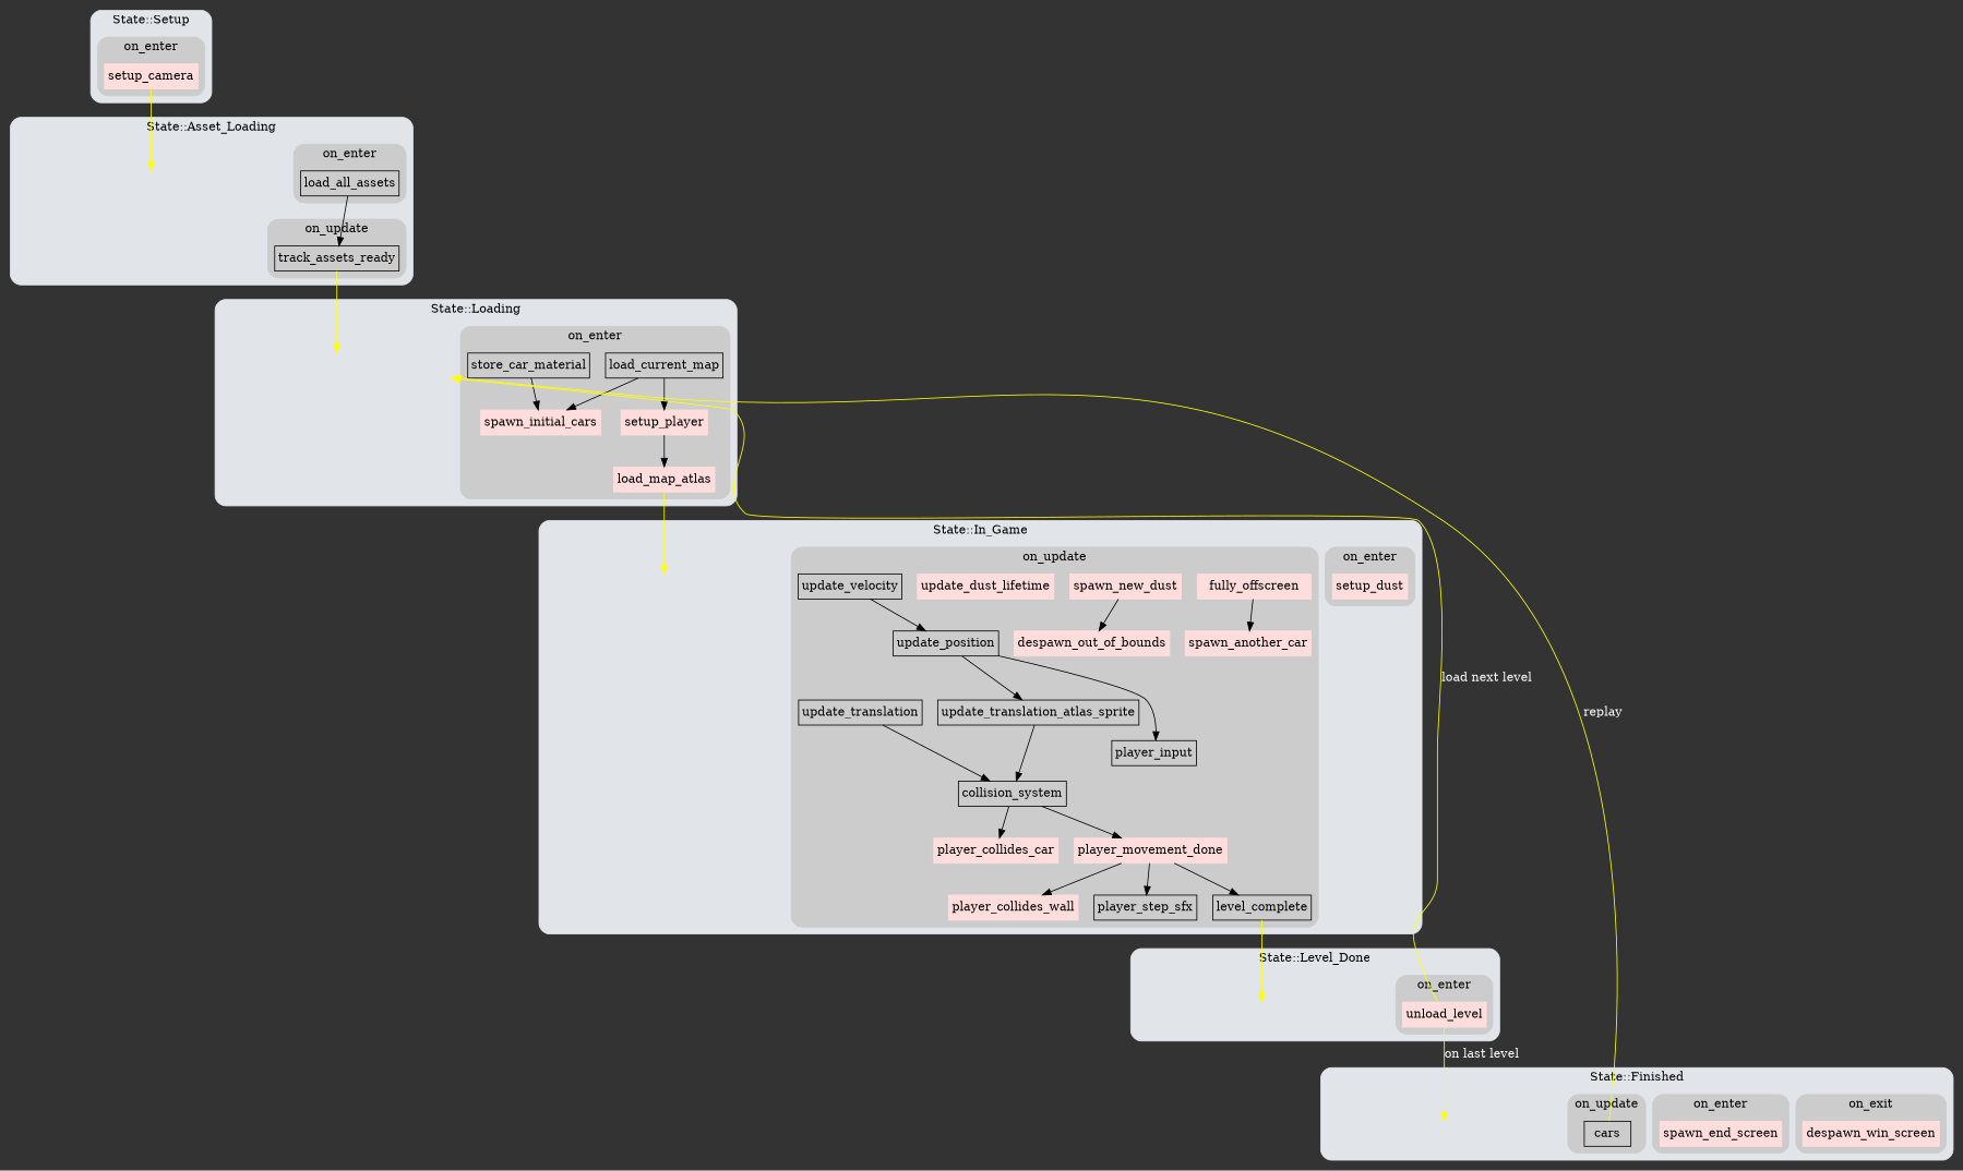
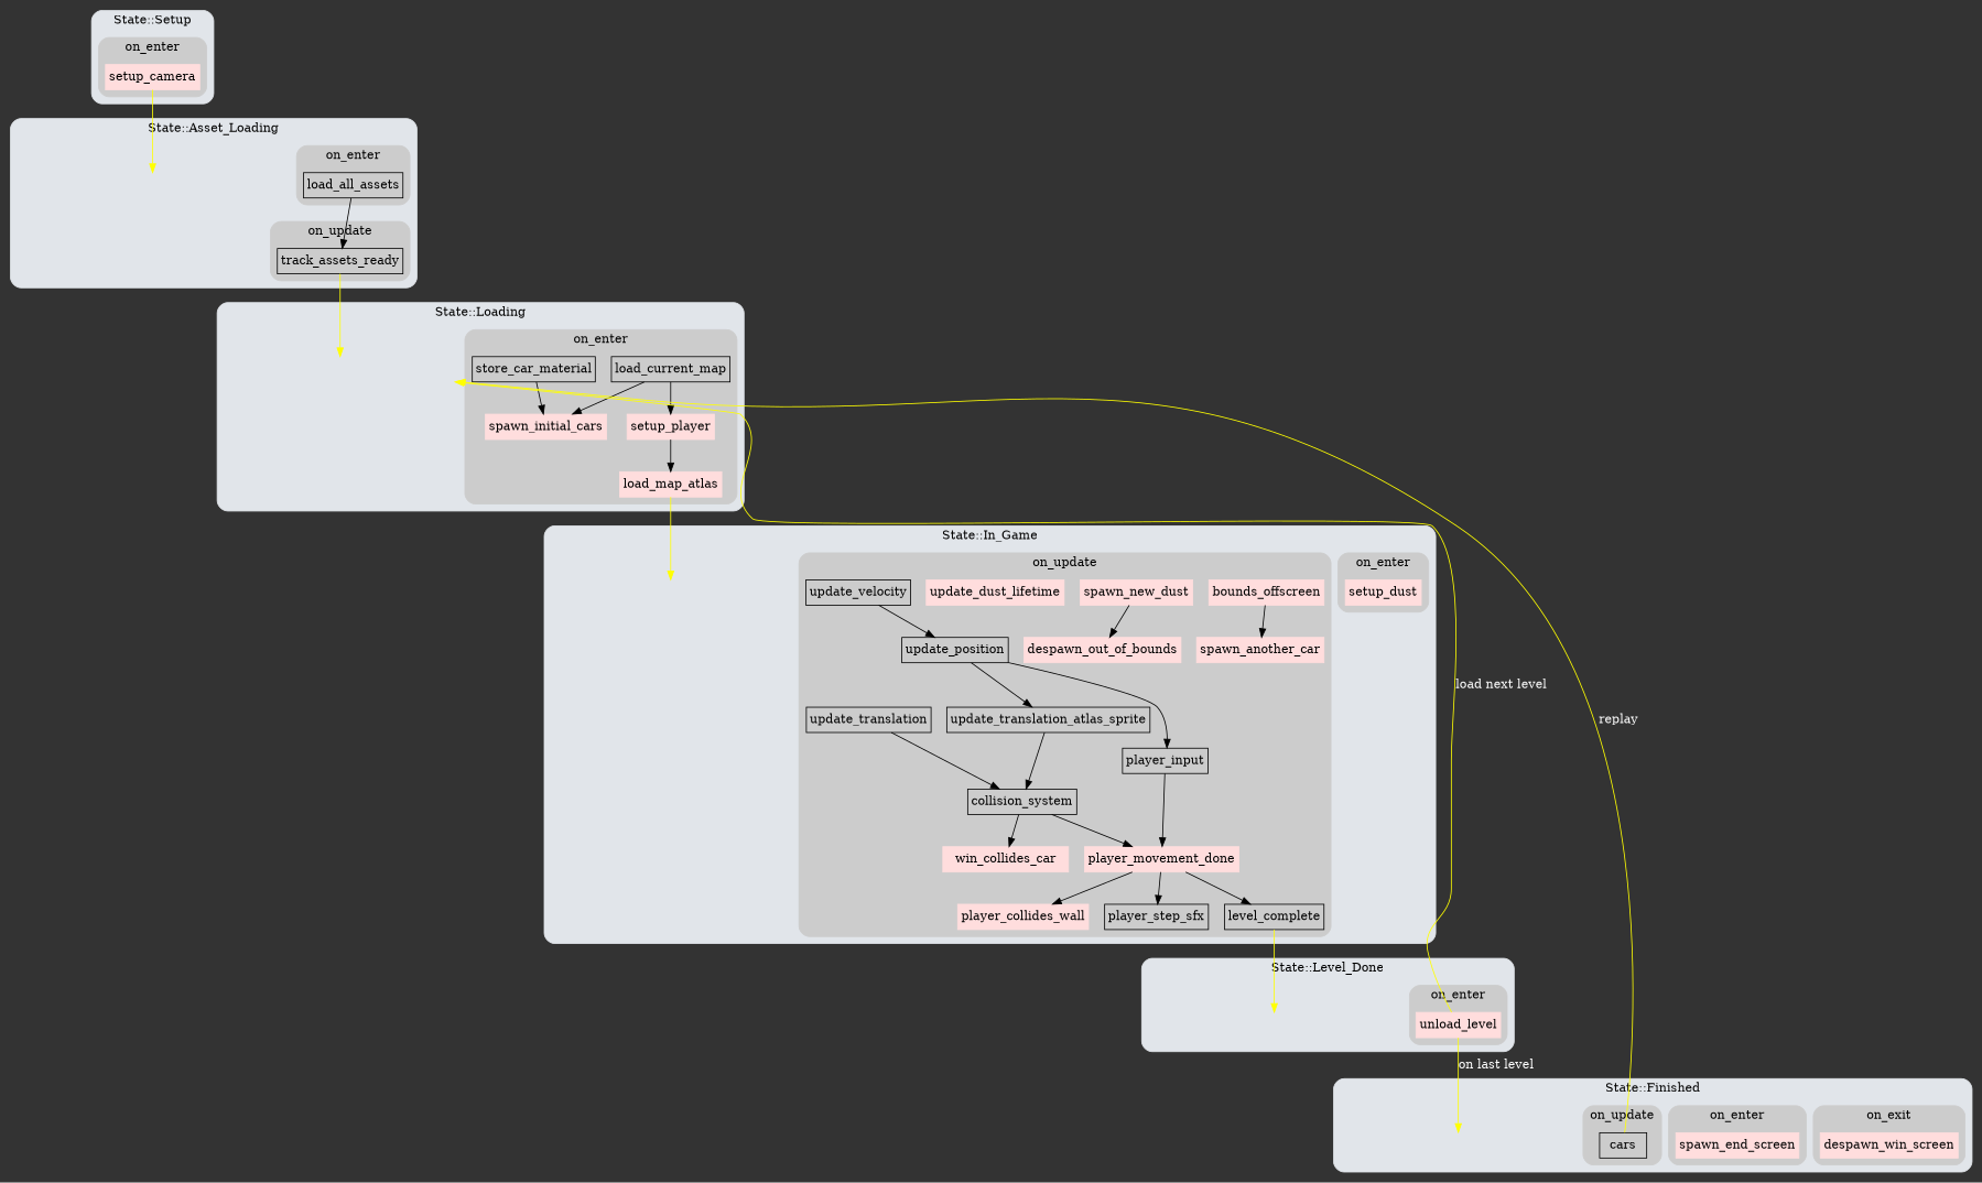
  digraph {
    bgcolor="#333333"
    node [margin=0.05 shape=box style=filled]
    edge [color=black]
    n1 [color="#ffdddd" height=0.4 label=setup_camera]
    n2 [height=0.4 label=load_all_assets style=""]
    n3 [height=0.4 label=track_assets_ready style=""]
    MARKER_cluster_app_state_asset_loading [height=0.4 style=invis]
    n5 [color="#ffdddd" height=0.4 label=spawn_initial_cars]
    n6 [color="#ffdddd" height=0.4 label=setup_player]
    n7 [color="#ffdddd" height=0.4 label=load_map_atlas]
    n8 [height=0.4 label=load_current_map style=""]
    n9 [height=0.4 label=store_car_material style=""]
    MARKER_cluster_app_state_loading [height=0.4 style=invis]
    n11 [color="#ffdddd" height=0.4 label=setup_dust]
    n12 [color="#ffdddd" height=0.4 label=player_movement_done]
    n13 [color="#ffdddd" height=0.4 label=spawn_another_car]
-   n14 [color="#ffdddd" height=0.4 label=fully_offscreen]
+   n14 [color="#ffdddd" height=0.4 label=bounds_offscreen]
    n15 [color="#ffdddd" height=0.4 label=despawn_out_of_bounds]
-   n16 [color="#ffdddd" height=0.4 label=player_collides_car]
+   n16 [color="#ffdddd" height=0.4 label=win_collides_car]
    n17 [color="#ffdddd" height=0.4 label=player_collides_wall]
    n18 [color="#ffdddd" height=0.4 label=spawn_new_dust]
    n19 [color="#ffdddd" height=0.4 label=update_dust_lifetime]
    n20 [height=0.4 label=update_velocity style=""]
    n21 [height=0.4 label=update_position style=""]
    n22 [height=0.4 label=update_translation style=""]
    n23 [height=0.4 label=update_translation_atlas_sprite style=""]
    n24 [height=0.4 label=collision_system style=""]
    n25 [height=0.4 label=player_input style=""]
    n26 [height=0.4 label=player_step_sfx style=""]
    n27 [height=0.4 label=level_complete style=""]
    MARKER_cluster_app_state_in_game [height=0.4 style=invis]
    n29 [color="#ffdddd" height=0.4 label=unload_level]
    MARKER_cluster_app_state_level_done [height=0.4 style=invis]
    n31 [color="#ffdddd" height=0.4 label=despawn_win_screen]
    n32 [color="#ffdddd" height=0.4 label=spawn_end_screen]
    n33 [height=0.4 label=cars style=""]
    MARKER_cluster_app_state_finished [height=0.4 style=invis]
    subgraph cluster_1 {
      bgcolor="#e1e5ea"
      color="#e1e5ea"
      label="State::Setup"
      style=rounded
      subgraph cluster_2 {
        bgcolor="#cccccc"
        color="#cccccc"
        label=on_enter
        style=rounded
        n1
      }
    }
    subgraph cluster_3 {
      bgcolor="#e1e5ea"
      color="#e1e5ea"
      label="State::Asset_Loading"
      style=rounded
      MARKER_cluster_app_state_asset_loading
      subgraph cluster_4 {
        bgcolor="#cccccc"
        color="#cccccc"
        label=on_enter
        style=rounded
        n2
      }
      subgraph cluster_5 {
        bgcolor="#cccccc"
        color="#cccccc"
        label=on_update
        style=rounded
        n3
      }
    }
    subgraph cluster_6 {
      bgcolor="#e1e5ea"
      color="#e1e5ea"
      label="State::Loading"
      style=rounded
      MARKER_cluster_app_state_loading
      subgraph cluster_7 {
        bgcolor="#cccccc"
        color="#cccccc"
        label=on_enter
        style=rounded
        n5
        n6
        n7
        n8
        n9
      }
    }
    subgraph cluster_8 {
      bgcolor="#e1e5ea"
      color="#e1e5ea"
      label="State::In_Game"
      style=rounded
      MARKER_cluster_app_state_in_game
      subgraph cluster_9 {
        bgcolor="#cccccc"
        color="#cccccc"
        label=on_enter
        style=rounded
        n11
      }
      subgraph cluster_10 {
        bgcolor="#cccccc"
        color="#cccccc"
        label=on_update
        style=rounded
        n12
        n13
        n14
        n15
        n16
        n17
        n18
        n19
        n20
        n21
        n22
        n23
        n24
        n25
        n26
        n27
      }
    }
    subgraph cluster_11 {
      bgcolor="#e1e5ea"
      color="#e1e5ea"
      label="State::Level_Done"
      style=rounded
      MARKER_cluster_app_state_level_done
      subgraph cluster_12 {
        bgcolor="#cccccc"
        color="#cccccc"
        label=on_enter
        style=rounded
        n29
      }
    }
    subgraph cluster_13 {
      bgcolor="#e1e5ea"
      color="#e1e5ea"
      label="State::Finished"
      style=rounded
      MARKER_cluster_app_state_finished
      subgraph cluster_14 {
        bgcolor="#cccccc"
        color="#cccccc"
        label=on_exit
        style=rounded
        n31
      }
      subgraph cluster_15 {
        bgcolor="#cccccc"
        color="#cccccc"
        label=on_enter
        style=rounded
        n32
      }
      subgraph cluster_16 {
        bgcolor="#cccccc"
        color="#cccccc"
        label=on_update
        style=rounded
        n33
      }
    }
    n1 -> MARKER_cluster_app_state_asset_loading [color=yellow]
    n2 -> n3
    n3 -> MARKER_cluster_app_state_loading [color=yellow]
    n6 -> n7
    n7 -> MARKER_cluster_app_state_in_game [color=yellow]
    n8 -> n5
    n8 -> n6
    n9 -> n5
    n12 -> n17
    n12 -> n26
    n12 -> n27
    n14 -> n13
    n18 -> n15
    n20 -> n21
    n21 -> n23
    n21 -> n25
    n22 -> n24
    n23 -> n24
    n24 -> n12
    n24 -> n16
+   n25 -> n12
    n27 -> MARKER_cluster_app_state_level_done [color=yellow]
    n29 -> MARKER_cluster_app_state_loading [color=yellow constraint=false fontcolor=white label="load next level"]
    n29 -> MARKER_cluster_app_state_finished [color=yellow fontcolor=white label="on last level"]
    n33 -> MARKER_cluster_app_state_loading [color=yellow constraint=false fontcolor=white label=replay]
  }
